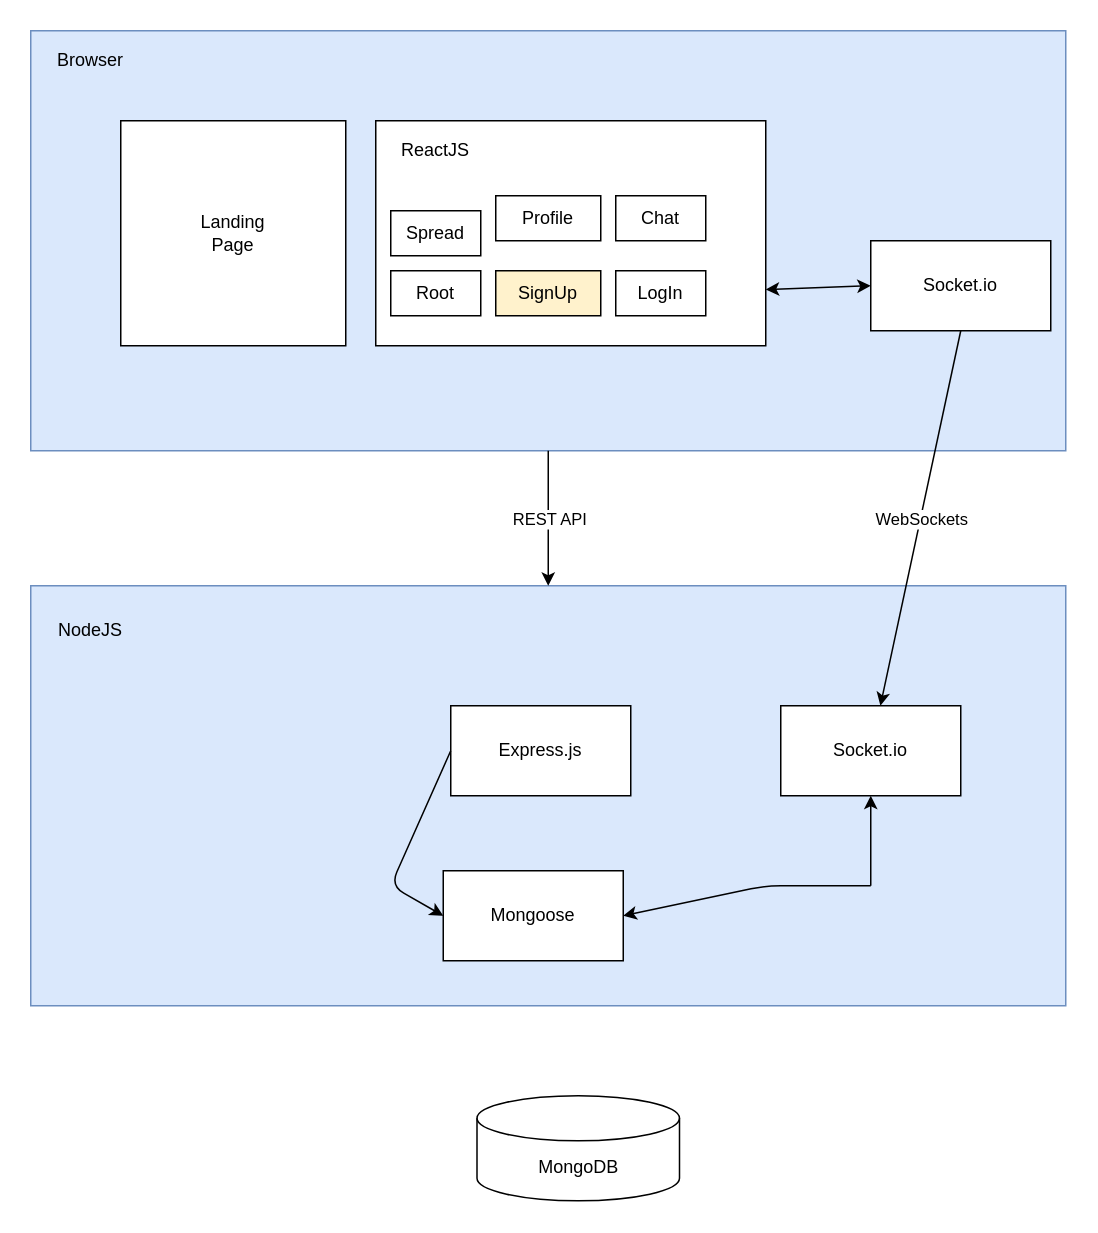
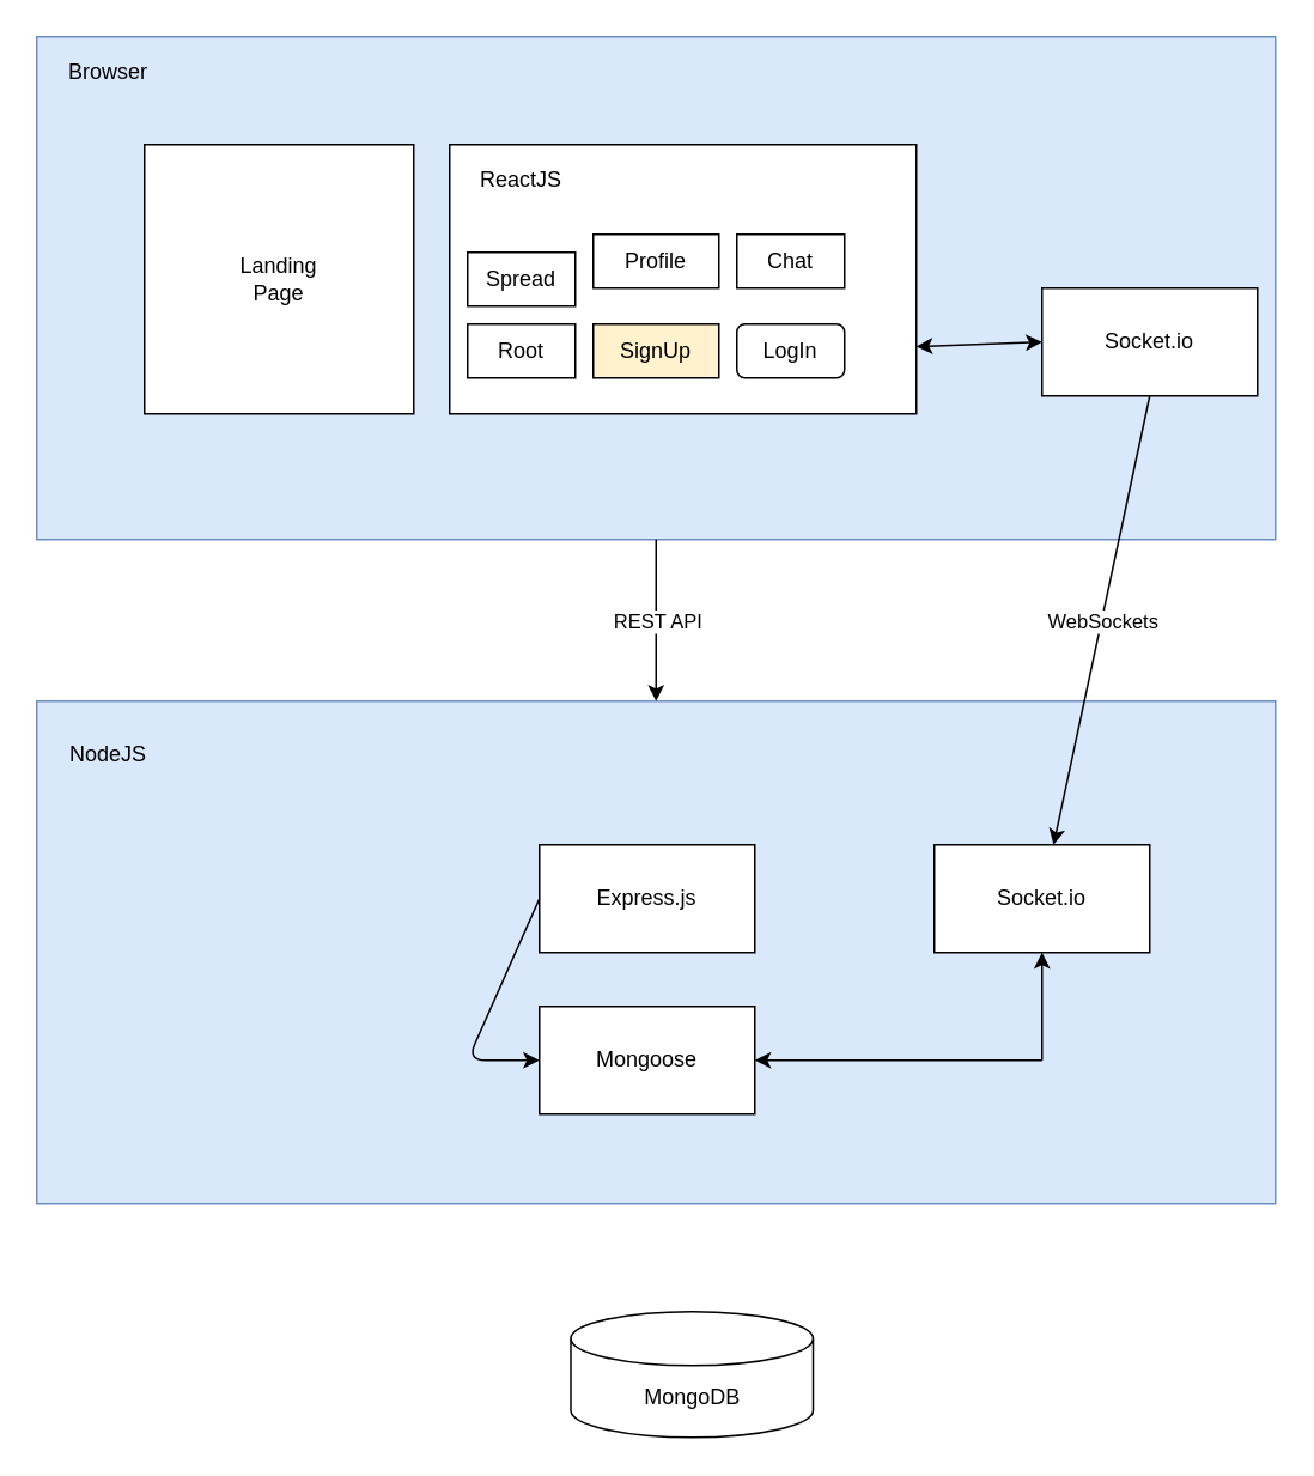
  <mxCell id="0" />
  <mxCell id="1" parent="0" />
  <mxCell id="2" value="" style="rounded=0;whiteSpace=wrap;html=1;fillColor=#dae8fc;strokeColor=#6c8ebf;" vertex="1" parent="1"><mxGeometry x="20" y="20" width="690" height="280" as="geometry" /></mxCell>
  <mxCell id="3" value="Browser" style="text;html=1;strokeColor=none;fillColor=none;align=center;verticalAlign=middle;whiteSpace=wrap;rounded=0;" vertex="1" parent="1"><mxGeometry x="40" y="30" width="40" height="20" as="geometry" /></mxCell>
  <mxCell id="4" value="" style="whiteSpace=wrap;html=1;aspect=fixed;" vertex="1" parent="1"><mxGeometry x="80" y="80" width="150" height="150" as="geometry" /></mxCell>
  <mxCell id="5" value="Landing Page" style="text;html=1;strokeColor=none;fillColor=none;align=center;verticalAlign=middle;whiteSpace=wrap;rounded=0;" vertex="1" parent="1"><mxGeometry x="135" y="145" width="40" height="20" as="geometry" /></mxCell>
  <mxCell id="6" value="Socket.io" style="rounded=0;whiteSpace=wrap;html=1;" vertex="1" parent="1"><mxGeometry x="580" y="160" width="120" height="60" as="geometry" /></mxCell>
  <mxCell id="7" value="" style="rounded=0;whiteSpace=wrap;html=1;" vertex="1" parent="1"><mxGeometry x="250" y="80" width="260" height="150" as="geometry" /></mxCell>
  <mxCell id="8" value="Profile" style="rounded=0;whiteSpace=wrap;html=1;" vertex="1" parent="1"><mxGeometry x="330" y="130" width="70" height="30" as="geometry" /></mxCell>
  <mxCell id="9" value="ReactJS" style="text;html=1;strokeColor=none;fillColor=none;align=center;verticalAlign=middle;whiteSpace=wrap;rounded=0;" vertex="1" parent="1"><mxGeometry x="270" y="90" width="40" height="20" as="geometry" /></mxCell>
  <mxCell id="10" value="Chat" style="rounded=0;whiteSpace=wrap;html=1;" vertex="1" parent="1"><mxGeometry x="410" y="130" width="60" height="30" as="geometry" /></mxCell>
  <mxCell id="11" value="SignUp" style="rounded=0;whiteSpace=wrap;html=1;fillColor=#fff2cc;" vertex="1" parent="1"><mxGeometry x="330" y="180" width="70" height="30" as="geometry" /></mxCell>
  <mxCell id="12" value="Spread" style="rounded=0;whiteSpace=wrap;html=1;" vertex="1" parent="1"><mxGeometry x="260" y="140" width="60" height="30" as="geometry" /></mxCell>
  <mxCell id="13" value="Root" style="rounded=0;whiteSpace=wrap;html=1;" vertex="1" parent="1"><mxGeometry x="260" y="180" width="60" height="30" as="geometry" /></mxCell>
- <mxCell id="14" value="LogIn" style="rounded=0;whiteSpace=wrap;html=1;" vertex="1" parent="1"><mxGeometry x="410" y="180" width="60" height="30" as="geometry" /></mxCell>
+ <mxCell id="14" value="LogIn" style="whiteSpace=wrap;html=1;rounded=1;" vertex="1" parent="1"><mxGeometry x="410" y="180" width="60" height="30" as="geometry" /></mxCell>
  <mxCell id="15" value="" style="endArrow=classic;startArrow=classic;html=1;entryX=0;entryY=0.5;entryDx=0;entryDy=0;exitX=1;exitY=0.75;exitDx=0;exitDy=0;" edge="1" parent="1" source="7" target="6"><mxGeometry width="50" height="50" relative="1" as="geometry"><mxPoint x="520" y="220" as="sourcePoint" /><mxPoint x="570" y="170" as="targetPoint" /><Array as="points" /></mxGeometry></mxCell>
  <mxCell id="16" value="" style="rounded=0;whiteSpace=wrap;html=1;fillColor=#dae8fc;strokeColor=#6c8ebf;" vertex="1" parent="1"><mxGeometry x="20" y="390" width="690" height="280" as="geometry" /></mxCell>
  <mxCell id="17" value="NodeJS" style="text;html=1;strokeColor=none;fillColor=none;align=center;verticalAlign=middle;whiteSpace=wrap;rounded=0;" vertex="1" parent="1"><mxGeometry x="40" y="410" width="40" height="20" as="geometry" /></mxCell>
  <mxCell id="18" value="Express.js&lt;span style=&quot;color: rgba(0 , 0 , 0 , 0) ; font-family: monospace ; font-size: 0px&quot;&gt;%3CmxGraphModel%3E%3Croot%3E%3CmxCell%20id%3D%220%22%2F%3E%3CmxCell%20id%3D%221%22%20parent%3D%220%22%2F%3E%3CmxCell%20id%3D%222%22%20value%3D%22Socket.io%22%20style%3D%22rounded%3D0%3BwhiteSpace%3Dwrap%3Bhtml%3D1%3B%22%20vertex%3D%221%22%20parent%3D%221%22%3E%3CmxGeometry%20x%3D%22700%22%20y%3D%22190%22%20width%3D%22120%22%20height%3D%2260%22%20as%3D%22geometry%22%2F%3E%3C%2FmxCell%3E%3C%2Froot%3E%3C%2FmxGraphModel%3E&lt;/span&gt;&lt;span style=&quot;color: rgba(0 , 0 , 0 , 0) ; font-family: monospace ; font-size: 0px&quot;&gt;%3CmxGraphModel%3E%3Croot%3E%3CmxCell%20id%3D%220%22%2F%3E%3CmxCell%20id%3D%221%22%20parent%3D%220%22%2F%3E%3CmxCell%20id%3D%222%22%20value%3D%22Socket.io%22%20style%3D%22rounded%3D0%3BwhiteSpace%3Dwrap%3Bhtml%3D1%3B%22%20vertex%3D%221%22%20parent%3D%221%22%3E%3CmxGeometry%20x%3D%22700%22%20y%3D%22190%22%20width%3D%22120%22%20height%3D%2260%22%20as%3D%22geometry%22%2F%3E%3C%2FmxCell%3E%3C%2Froot%3E%3C%2FmxGraphModel%3E&lt;/span&gt;" style="rounded=0;whiteSpace=wrap;html=1;" vertex="1" parent="1"><mxGeometry x="300" y="470" width="120" height="60" as="geometry" /></mxCell>
  <mxCell id="19" value="Socket.io" style="rounded=0;whiteSpace=wrap;html=1;" vertex="1" parent="1"><mxGeometry x="520" y="470" width="120" height="60" as="geometry" /></mxCell>
- <mxCell id="20" value="Mongoose" style="rounded=0;whiteSpace=wrap;html=1;" vertex="1" parent="1"><mxGeometry x="295" y="580" width="120" height="60" as="geometry" /></mxCell>
+ <mxCell id="20" value="Mongoose" style="rounded=0;whiteSpace=wrap;html=1;" vertex="1" parent="1"><mxGeometry x="300" y="560" width="120" height="60" as="geometry" /></mxCell>
  <mxCell id="21" value="MongoDB" style="shape=cylinder3;whiteSpace=wrap;html=1;boundedLbl=1;backgroundOutline=1;size=15;" vertex="1" parent="1"><mxGeometry x="317.5" y="730" width="135" height="70" as="geometry" /></mxCell>
  <mxCell id="22" value="" style="endArrow=classic;html=1;verticalAlign=middle;entryX=0.5;entryY=0;entryDx=0;entryDy=0;exitX=0.5;exitY=1;exitDx=0;exitDy=0;" edge="1" parent="1" source="2" target="16"><mxGeometry relative="1" as="geometry"><mxPoint x="300" y="330" as="sourcePoint" /><mxPoint x="400" y="330" as="targetPoint" /></mxGeometry></mxCell>
  <mxCell id="23" value="REST API" style="edgeLabel;resizable=0;html=1;align=center;verticalAlign=middle;" connectable="0" vertex="1" parent="22"><mxGeometry relative="1" as="geometry" /></mxCell>
  <mxCell id="24" value="" style="endArrow=classic;html=1;verticalAlign=middle;entryX=0.5;entryY=1;entryDx=0;entryDy=0;" edge="1" parent="1" target="19"><mxGeometry width="50" height="50" relative="1" as="geometry"><mxPoint x="580" y="590" as="sourcePoint" /><mxPoint x="600" y="570" as="targetPoint" /></mxGeometry></mxCell>
  <mxCell id="25" value="" style="endArrow=classic;html=1;verticalAlign=middle;entryX=1;entryY=0.5;entryDx=0;entryDy=0;" edge="1" parent="1" target="20"><mxGeometry width="50" height="50" relative="1" as="geometry"><mxPoint x="580" y="590" as="sourcePoint" /><mxPoint x="550" y="550" as="targetPoint" /><Array as="points"><mxPoint x="510" y="590" /></Array></mxGeometry></mxCell>
  <mxCell id="26" value="" style="endArrow=classic;html=1;verticalAlign=middle;entryX=0;entryY=0.5;entryDx=0;entryDy=0;exitX=0;exitY=0.5;exitDx=0;exitDy=0;" edge="1" parent="1" source="18" target="20"><mxGeometry width="50" height="50" relative="1" as="geometry"><mxPoint x="230" y="530" as="sourcePoint" /><mxPoint x="280" y="480" as="targetPoint" /><Array as="points"><mxPoint x="260" y="590" /></Array></mxGeometry></mxCell>
  <mxCell id="27" value="" style="endArrow=classic;html=1;verticalAlign=middle;exitX=0.5;exitY=1;exitDx=0;exitDy=0;" edge="1" parent="1" source="6" target="19"><mxGeometry relative="1" as="geometry"><mxPoint x="590" y="330" as="sourcePoint" /><mxPoint x="690" y="330" as="targetPoint" /></mxGeometry></mxCell>
  <mxCell id="28" value="WebSockets" style="edgeLabel;resizable=0;html=1;align=center;verticalAlign=middle;" connectable="0" vertex="1" parent="27"><mxGeometry relative="1" as="geometry" /></mxCell>
